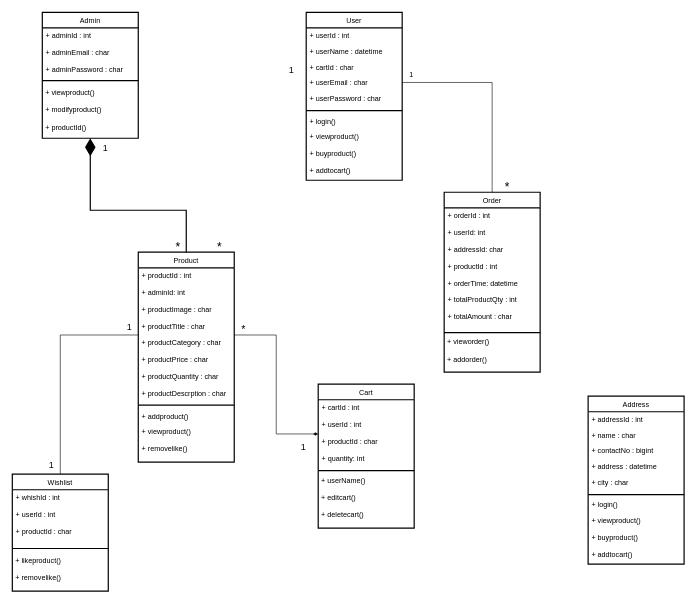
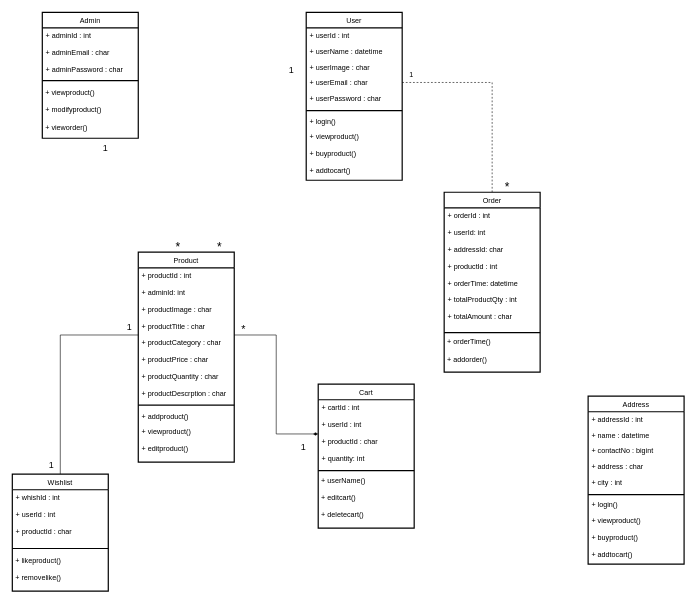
  <mxCell id="0" />
  <mxCell id="1" parent="0" />
  <mxCell id="2" value="Product" style="swimlane;fontStyle=0;align=center;verticalAlign=top;childLayout=stackLayout;horizontal=1;startSize=26;horizontalStack=0;resizeParent=1;resizeLast=0;collapsible=1;marginBottom=0;rounded=0;shadow=0;strokeWidth=2;movable=1;resizable=1;rotatable=1;deletable=1;editable=1;locked=0;connectable=1;" parent="1" vertex="1"><mxGeometry x="230" y="420" width="160" height="350" as="geometry"><mxRectangle x="130" y="380" width="160" height="26" as="alternateBounds" /></mxGeometry></mxCell>
  <mxCell id="3" value="+ productId : int&#10;&#10;+ adminId: int&#10;&#10;+ productImage : char&#10;&#10;+ productTitle : char&#10;&#10;+ productCategory : char&#10;&#10;+ productPrice : char&#10;&#10;+ productQuantity : char&#10;&#10;+ productDescrption : char&#10;&#10;&#10;&#10;&#10; " style="text;align=left;verticalAlign=top;spacingLeft=4;spacingRight=4;overflow=hidden;rotatable=1;points=[[0,0.5],[1,0.5]];portConstraint=eastwest;movable=1;resizable=1;deletable=1;editable=1;locked=0;connectable=1;strokeWidth=2;fontStyle=0" parent="2" vertex="1"><mxGeometry y="26" width="160" height="224" as="geometry" /></mxCell>
  <mxCell id="4" value="" style="line;html=1;strokeWidth=2;align=left;verticalAlign=middle;spacingTop=-1;spacingLeft=3;spacingRight=3;rotatable=1;labelPosition=right;points=[];portConstraint=eastwest;movable=1;resizable=1;deletable=1;editable=1;locked=0;connectable=1;fontStyle=0" parent="2" vertex="1"><mxGeometry y="250" width="160" height="10" as="geometry" /></mxCell>
  <mxCell id="5" value="+ addproduct()" style="text;align=left;verticalAlign=top;spacingLeft=4;spacingRight=4;overflow=hidden;rotatable=1;points=[[0,0.5],[1,0.5]];portConstraint=eastwest;fontStyle=0;movable=1;resizable=1;deletable=1;editable=1;locked=0;connectable=1;strokeWidth=2;" parent="2" vertex="1"><mxGeometry y="260" width="160" height="26" as="geometry" /></mxCell>
- <mxCell id="6" value="+ viewproduct()&#10;&#10;+ removelike()" style="text;align=left;verticalAlign=top;spacingLeft=4;spacingRight=4;overflow=hidden;rotatable=1;points=[[0,0.5],[1,0.5]];portConstraint=eastwest;movable=1;resizable=1;deletable=1;editable=1;locked=0;connectable=1;strokeWidth=2;fontStyle=0" parent="2" vertex="1"><mxGeometry y="286" width="160" height="54" as="geometry" /></mxCell>
+ <mxCell id="6" value="+ viewproduct()&#10;&#10;+ editproduct()" style="text;align=left;verticalAlign=top;spacingLeft=4;spacingRight=4;overflow=hidden;rotatable=1;points=[[0,0.5],[1,0.5]];portConstraint=eastwest;movable=1;resizable=1;deletable=1;editable=1;locked=0;connectable=1;strokeWidth=2;fontStyle=0" parent="2" vertex="1"><mxGeometry y="286" width="160" height="54" as="geometry" /></mxCell>
  <mxCell id="7" value="User" style="swimlane;fontStyle=0;align=center;verticalAlign=top;childLayout=stackLayout;horizontal=1;startSize=26;horizontalStack=0;resizeParent=1;resizeLast=0;collapsible=1;marginBottom=0;rounded=0;shadow=0;strokeWidth=2;movable=1;resizable=1;rotatable=1;deletable=1;editable=1;locked=0;connectable=1;" parent="1" vertex="1"><mxGeometry x="510" y="20" width="160" height="280" as="geometry"><mxRectangle x="550" y="140" width="160" height="26" as="alternateBounds" /></mxGeometry></mxCell>
  <mxCell id="8" value="+ userId : int" style="text;align=left;verticalAlign=top;spacingLeft=4;spacingRight=4;overflow=hidden;rotatable=1;points=[[0,0.5],[1,0.5]];portConstraint=eastwest;movable=1;resizable=1;deletable=1;editable=1;locked=0;connectable=1;strokeWidth=2;fontStyle=0" parent="7" vertex="1"><mxGeometry y="26" width="160" height="26" as="geometry" /></mxCell>
  <mxCell id="9" value="+ userName : datetime" style="text;align=left;verticalAlign=top;spacingLeft=4;spacingRight=4;overflow=hidden;rotatable=1;points=[[0,0.5],[1,0.5]];portConstraint=eastwest;rounded=0;shadow=0;html=0;movable=1;resizable=1;deletable=1;editable=1;locked=0;connectable=1;strokeWidth=2;fontStyle=0" parent="7" vertex="1"><mxGeometry y="52" width="160" height="26" as="geometry" /></mxCell>
- <mxCell id="10" value="+ cartId : char" style="text;align=left;verticalAlign=top;spacingLeft=4;spacingRight=4;overflow=hidden;rotatable=1;points=[[0,0.5],[1,0.5]];portConstraint=eastwest;rounded=0;shadow=0;html=0;movable=1;resizable=1;deletable=1;editable=1;locked=0;connectable=1;strokeWidth=2;fontStyle=0" parent="7" vertex="1"><mxGeometry y="78" width="160" height="26" as="geometry" /></mxCell>
+ <mxCell id="10" value="+ userImage : char" style="text;align=left;verticalAlign=top;spacingLeft=4;spacingRight=4;overflow=hidden;rotatable=1;points=[[0,0.5],[1,0.5]];portConstraint=eastwest;rounded=0;shadow=0;html=0;movable=1;resizable=1;deletable=1;editable=1;locked=0;connectable=1;strokeWidth=2;fontStyle=0" parent="7" vertex="1"><mxGeometry y="78" width="160" height="26" as="geometry" /></mxCell>
  <mxCell id="11" value="+ userEmail : char" style="text;align=left;verticalAlign=top;spacingLeft=4;spacingRight=4;overflow=hidden;rotatable=1;points=[[0,0.5],[1,0.5]];portConstraint=eastwest;rounded=0;shadow=0;html=0;movable=1;resizable=1;deletable=1;editable=1;locked=0;connectable=1;strokeWidth=2;fontStyle=0" parent="7" vertex="1"><mxGeometry y="104" width="160" height="26" as="geometry" /></mxCell>
  <mxCell id="12" value="+ userPassword : char&#10;" style="text;align=left;verticalAlign=top;spacingLeft=4;spacingRight=4;overflow=hidden;rotatable=1;points=[[0,0.5],[1,0.5]];portConstraint=eastwest;rounded=0;shadow=0;html=0;movable=1;resizable=1;deletable=1;editable=1;locked=0;connectable=1;strokeWidth=2;fontStyle=0" parent="7" vertex="1"><mxGeometry y="130" width="160" height="30" as="geometry" /></mxCell>
  <mxCell id="13" value="" style="line;html=1;strokeWidth=2;align=left;verticalAlign=middle;spacingTop=-1;spacingLeft=3;spacingRight=3;rotatable=1;labelPosition=right;points=[];portConstraint=eastwest;movable=1;resizable=1;deletable=1;editable=1;locked=0;connectable=1;fontStyle=0" parent="7" vertex="1"><mxGeometry y="160" width="160" height="8" as="geometry" /></mxCell>
  <mxCell id="14" value="+ login()" style="text;align=left;verticalAlign=top;spacingLeft=4;spacingRight=4;overflow=hidden;rotatable=1;points=[[0,0.5],[1,0.5]];portConstraint=eastwest;movable=1;resizable=1;deletable=1;editable=1;locked=0;connectable=1;strokeWidth=2;fontStyle=0" parent="7" vertex="1"><mxGeometry y="168" width="160" height="26" as="geometry" /></mxCell>
  <mxCell id="15" value="+ viewproduct()&#10;&#10;+ buyproduct()&#10;&#10;+ addtocart()" style="text;align=left;verticalAlign=top;spacingLeft=4;spacingRight=4;overflow=hidden;rotatable=1;points=[[0,0.5],[1,0.5]];portConstraint=eastwest;movable=1;resizable=1;deletable=1;editable=1;locked=0;connectable=1;strokeWidth=2;fontStyle=0" parent="7" vertex="1"><mxGeometry y="194" width="160" height="86" as="geometry" /></mxCell>
- <mxCell id="16" style="edgeStyle=orthogonalEdgeStyle;rounded=0;orthogonalLoop=1;jettySize=auto;html=1;exitX=0.5;exitY=0;exitDx=0;exitDy=0;entryX=1;entryY=0.5;entryDx=0;entryDy=0;endArrow=none;endFill=0;" edge="1" parent="1" source="17" target="11"><mxGeometry relative="1" as="geometry" /></mxCell>
+ <mxCell id="16" style="edgeStyle=orthogonalEdgeStyle;rounded=0;orthogonalLoop=1;jettySize=auto;html=1;exitX=0.5;exitY=0;exitDx=0;exitDy=0;entryX=1;entryY=0.5;entryDx=0;entryDy=0;endArrow=none;endFill=0;dashed=1;" edge="1" parent="1" source="17" target="11"><mxGeometry relative="1" as="geometry" /></mxCell>
  <mxCell id="17" value="Order" style="swimlane;fontStyle=0;align=center;verticalAlign=top;childLayout=stackLayout;horizontal=1;startSize=26;horizontalStack=0;resizeParent=1;resizeLast=0;collapsible=1;marginBottom=0;rounded=0;shadow=0;strokeWidth=2;movable=1;resizable=1;rotatable=1;deletable=1;editable=1;locked=0;connectable=1;" parent="1" vertex="1"><mxGeometry x="740" y="320" width="160" height="300" as="geometry"><mxRectangle x="340" y="380" width="170" height="26" as="alternateBounds" /></mxGeometry></mxCell>
  <mxCell id="18" value="+ orderId : int&#10;&#10;+ userId: int&#10;&#10;+ addressId: char&#10;&#10;+ productId : int&#10;&#10;+ orderTime: datetime&#10;&#10;+ totalProductQty : int&#10;&#10;+ totalAmount : char&#10;&#10;&#10;" style="text;align=left;verticalAlign=top;spacingLeft=4;spacingRight=4;overflow=hidden;rotatable=1;points=[[0,0.5],[1,0.5]];portConstraint=eastwest;movable=1;resizable=1;deletable=1;editable=1;locked=0;connectable=1;strokeWidth=2;fontStyle=0" parent="17" vertex="1"><mxGeometry y="26" width="160" height="204" as="geometry" /></mxCell>
  <mxCell id="19" value="" style="line;html=1;strokeWidth=2;align=left;verticalAlign=middle;spacingTop=-1;spacingLeft=3;spacingRight=3;rotatable=1;labelPosition=right;points=[];portConstraint=eastwest;movable=1;resizable=1;deletable=1;editable=1;locked=0;connectable=1;fontStyle=0" parent="17" vertex="1"><mxGeometry y="230" width="160" height="8" as="geometry" /></mxCell>
- <mxCell id="20" value="&lt;div style=&quot;&quot;&gt;&lt;span style=&quot;background-color: initial;&quot;&gt;&amp;nbsp;+ vieworder()&lt;/span&gt;&lt;/div&gt;&lt;div style=&quot;&quot;&gt;&lt;span style=&quot;background-color: initial;&quot;&gt;&lt;br&gt;&lt;/span&gt;&lt;/div&gt;&lt;div style=&quot;&quot;&gt;&lt;span style=&quot;background-color: initial;&quot;&gt;&amp;nbsp;+ addorder()&lt;/span&gt;&lt;/div&gt;" style="text;html=1;align=left;verticalAlign=middle;resizable=1;points=[];autosize=1;strokeColor=none;fillColor=none;movable=1;rotatable=1;deletable=1;editable=1;locked=0;connectable=1;strokeWidth=2;fontStyle=0" parent="17" vertex="1"><mxGeometry y="238" width="160" height="52" as="geometry" /></mxCell>
+ <mxCell id="20" value="&lt;div style=&quot;&quot;&gt;&lt;span style=&quot;background-color: initial;&quot;&gt;&amp;nbsp;+ orderTime()&lt;/span&gt;&lt;/div&gt;&lt;div style=&quot;&quot;&gt;&lt;span style=&quot;background-color: initial;&quot;&gt;&lt;br&gt;&lt;/span&gt;&lt;/div&gt;&lt;div style=&quot;&quot;&gt;&lt;span style=&quot;background-color: initial;&quot;&gt;&amp;nbsp;+ addorder()&lt;/span&gt;&lt;/div&gt;" style="text;html=1;align=left;verticalAlign=middle;resizable=1;points=[];autosize=1;strokeColor=none;fillColor=none;movable=1;rotatable=1;deletable=1;editable=1;locked=0;connectable=1;strokeWidth=2;fontStyle=0" parent="17" vertex="1"><mxGeometry y="238" width="160" height="52" as="geometry" /></mxCell>
  <mxCell id="21" value="Admin" style="swimlane;fontStyle=0;align=center;verticalAlign=top;childLayout=stackLayout;horizontal=1;startSize=26;horizontalStack=0;resizeParent=1;resizeLast=0;collapsible=1;marginBottom=0;rounded=0;shadow=0;strokeWidth=2;movable=1;resizable=1;rotatable=1;deletable=1;editable=1;locked=0;connectable=1;" parent="1" vertex="1"><mxGeometry x="70" y="20" width="160" height="210" as="geometry"><mxRectangle x="340" y="380" width="170" height="26" as="alternateBounds" /></mxGeometry></mxCell>
  <mxCell id="22" value="+ adminId : int&#10;&#10;+ adminEmail : char&#10;&#10;+ adminPassword : char&#10;" style="text;align=left;verticalAlign=top;spacingLeft=4;spacingRight=4;overflow=hidden;rotatable=1;points=[[0,0.5],[1,0.5]];portConstraint=eastwest;movable=1;resizable=1;deletable=1;editable=1;locked=0;connectable=1;strokeWidth=2;fontStyle=0" parent="21" vertex="1"><mxGeometry y="26" width="160" height="84" as="geometry" /></mxCell>
  <mxCell id="23" value="" style="line;html=1;strokeWidth=2;align=left;verticalAlign=middle;spacingTop=-1;spacingLeft=3;spacingRight=3;rotatable=1;labelPosition=right;points=[];portConstraint=eastwest;movable=1;resizable=1;deletable=1;editable=1;locked=0;connectable=1;fontStyle=0" parent="21" vertex="1"><mxGeometry y="110" width="160" height="8" as="geometry" /></mxCell>
- <mxCell id="24" value="&lt;font style=&quot;font-size: 12px;&quot;&gt;&amp;nbsp;+ viewproduct()&lt;br&gt;&lt;br&gt;&amp;nbsp;+ modifyproduct()&lt;br&gt;&lt;br&gt;&amp;nbsp;+ productId()&lt;/font&gt;" style="text;html=1;align=left;verticalAlign=middle;resizable=1;points=[];autosize=1;strokeColor=none;fillColor=none;strokeWidth=2;movable=1;rotatable=1;deletable=1;editable=1;locked=0;connectable=1;fontStyle=0" parent="21" vertex="1"><mxGeometry y="118" width="160" height="90" as="geometry" /></mxCell>
+ <mxCell id="24" value="&lt;font style=&quot;font-size: 12px;&quot;&gt;&amp;nbsp;+ viewproduct()&lt;br&gt;&lt;br&gt;&amp;nbsp;+ modifyproduct()&lt;br&gt;&lt;br&gt;&amp;nbsp;+ vieworder()&lt;/font&gt;" style="text;html=1;align=left;verticalAlign=middle;resizable=1;points=[];autosize=1;strokeColor=none;fillColor=none;strokeWidth=2;movable=1;rotatable=1;deletable=1;editable=1;locked=0;connectable=1;fontStyle=0" parent="21" vertex="1"><mxGeometry y="118" width="160" height="90" as="geometry" /></mxCell>
  <mxCell id="25" value="Cart" style="swimlane;fontStyle=0;align=center;verticalAlign=top;childLayout=stackLayout;horizontal=1;startSize=26;horizontalStack=0;resizeParent=1;resizeLast=0;collapsible=1;marginBottom=0;rounded=0;shadow=0;strokeWidth=2;movable=1;resizable=1;rotatable=1;deletable=1;editable=1;locked=0;connectable=1;" parent="1" vertex="1"><mxGeometry x="530" y="640" width="160" height="240" as="geometry"><mxRectangle x="340" y="380" width="170" height="26" as="alternateBounds" /></mxGeometry></mxCell>
  <mxCell id="26" value="+ cartId : int&#10;&#10;+ userId : int&#10;&#10;+ productId : char&#10;&#10;+ quantity: int&#10;" style="text;align=left;verticalAlign=top;spacingLeft=4;spacingRight=4;overflow=hidden;rotatable=1;points=[[0,0.5],[1,0.5]];portConstraint=eastwest;movable=1;resizable=1;deletable=1;editable=1;locked=0;connectable=1;strokeWidth=2;fontStyle=0" parent="25" vertex="1"><mxGeometry y="26" width="160" height="114" as="geometry" /></mxCell>
  <mxCell id="27" value="" style="line;html=1;strokeWidth=2;align=left;verticalAlign=middle;spacingTop=-1;spacingLeft=3;spacingRight=3;rotatable=1;labelPosition=right;points=[];portConstraint=eastwest;movable=1;resizable=1;deletable=1;editable=1;locked=0;connectable=1;fontStyle=0" parent="25" vertex="1"><mxGeometry y="140" width="160" height="8" as="geometry" /></mxCell>
  <mxCell id="28" value="&lt;div style=&quot;&quot;&gt;&lt;span style=&quot;background-color: initial;&quot;&gt;&amp;nbsp;+ userName()&lt;/span&gt;&lt;/div&gt;&lt;div style=&quot;&quot;&gt;&lt;span style=&quot;background-color: initial;&quot;&gt;&lt;br&gt;&lt;/span&gt;&lt;/div&gt;&lt;div style=&quot;&quot;&gt;&lt;span style=&quot;background-color: initial;&quot;&gt;&amp;nbsp;+ editcart()&lt;/span&gt;&lt;/div&gt;&lt;div style=&quot;&quot;&gt;&lt;span style=&quot;background-color: initial;&quot;&gt;&lt;br&gt;&lt;/span&gt;&lt;/div&gt;&lt;div style=&quot;&quot;&gt;&lt;span style=&quot;background-color: initial;&quot;&gt;&amp;nbsp;+ deletecart()&lt;/span&gt;&lt;/div&gt;" style="text;html=1;align=left;verticalAlign=middle;resizable=1;points=[];autosize=1;strokeColor=none;fillColor=none;movable=1;rotatable=1;deletable=1;editable=1;locked=0;connectable=1;strokeWidth=2;fontStyle=0" parent="25" vertex="1"><mxGeometry y="148" width="160" height="82" as="geometry" /></mxCell>
  <mxCell id="29" style="edgeStyle=orthogonalEdgeStyle;rounded=0;orthogonalLoop=1;jettySize=auto;html=1;exitX=0.5;exitY=0;exitDx=0;exitDy=0;entryX=0;entryY=0.5;entryDx=0;entryDy=0;endArrow=none;endFill=0;" edge="1" parent="1" source="30" target="3"><mxGeometry relative="1" as="geometry" /></mxCell>
  <mxCell id="30" value="Wishlist" style="swimlane;fontStyle=0;align=center;verticalAlign=top;childLayout=stackLayout;horizontal=1;startSize=26;horizontalStack=0;resizeParent=1;resizeLast=0;collapsible=1;marginBottom=0;rounded=0;shadow=0;strokeWidth=2;movable=1;resizable=1;rotatable=1;deletable=1;editable=1;locked=0;connectable=1;" parent="1" vertex="1"><mxGeometry x="20" y="790" width="160" height="195" as="geometry"><mxRectangle x="340" y="380" width="170" height="26" as="alternateBounds" /></mxGeometry></mxCell>
  <mxCell id="31" value="+ whishId : int&#10;&#10;+ userId : int&#10;&#10;+ productId : char&#10;" style="text;align=left;verticalAlign=top;spacingLeft=4;spacingRight=4;overflow=hidden;rotatable=1;points=[[0,0.5],[1,0.5]];portConstraint=eastwest;movable=1;resizable=1;deletable=1;editable=1;locked=0;connectable=1;strokeWidth=2;fontStyle=0" parent="30" vertex="1"><mxGeometry y="26" width="160" height="94" as="geometry" /></mxCell>
  <mxCell id="32" value="" style="line;html=1;strokeWidth=2;align=left;verticalAlign=middle;spacingTop=-1;spacingLeft=3;spacingRight=3;rotatable=1;labelPosition=right;points=[];portConstraint=eastwest;movable=1;resizable=1;deletable=1;editable=1;locked=0;connectable=1;fontStyle=0" parent="30" vertex="1"><mxGeometry y="120" width="160" height="8" as="geometry" /></mxCell>
  <mxCell id="33" value="&lt;div style=&quot;&quot;&gt;&lt;span style=&quot;background-color: initial;&quot;&gt;&amp;nbsp;+ likeproduct()&lt;/span&gt;&lt;/div&gt;&lt;div style=&quot;&quot;&gt;&lt;span style=&quot;background-color: initial;&quot;&gt;&lt;br&gt;&lt;/span&gt;&lt;/div&gt;&lt;div style=&quot;&quot;&gt;&lt;span style=&quot;background-color: initial;&quot;&gt;&amp;nbsp;+ removelike()&lt;/span&gt;&lt;/div&gt;" style="text;html=1;align=left;verticalAlign=middle;resizable=1;points=[];autosize=1;strokeColor=none;fillColor=none;movable=1;rotatable=1;deletable=1;editable=1;locked=0;connectable=1;strokeWidth=2;fontStyle=0" parent="30" vertex="1"><mxGeometry y="128" width="160" height="60" as="geometry" /></mxCell>
- <mxCell id="34" value="" style="endArrow=diamondThin;endFill=1;endSize=24;html=1;rounded=0;exitX=0.5;exitY=0;exitDx=0;exitDy=0;strokeWidth=2;startArrow=none;startFill=0;edgeStyle=orthogonalEdgeStyle;fontSize=10;entryX=0.5;entryY=1;entryDx=0;entryDy=0;" parent="1" source="2" edge="1" target="21"><mxGeometry width="160" relative="1" as="geometry"><mxPoint x="450" y="700" as="sourcePoint" /><mxPoint x="160" y="280" as="targetPoint" /><Array as="points"><mxPoint x="310" y="350" /><mxPoint x="150" y="350" /></Array></mxGeometry></mxCell>
  <mxCell id="35" value="1" style="text;html=1;align=center;verticalAlign=middle;resizable=0;points=[];autosize=1;strokeColor=none;fillColor=none;fontSize=15;" parent="1" vertex="1"><mxGeometry x="160" y="230" width="30" height="30" as="geometry" /></mxCell>
  <mxCell id="36" value="*" style="text;html=1;align=center;verticalAlign=middle;resizable=0;points=[];autosize=1;strokeColor=none;fillColor=none;strokeWidth=1;fontSize=20;" parent="1" vertex="1"><mxGeometry x="281" y="390" width="30" height="40" as="geometry" /></mxCell>
  <mxCell id="37" value="1" style="text;html=1;align=center;verticalAlign=middle;resizable=0;points=[];autosize=1;strokeColor=none;fillColor=none;fontSize=15;" parent="1" vertex="1"><mxGeometry x="470" y="100" width="30" height="30" as="geometry" /></mxCell>
  <mxCell id="38" value="Address" style="swimlane;fontStyle=0;align=center;verticalAlign=top;childLayout=stackLayout;horizontal=1;startSize=26;horizontalStack=0;resizeParent=1;resizeLast=0;collapsible=1;marginBottom=0;rounded=0;shadow=0;strokeWidth=2;movable=1;resizable=1;rotatable=1;deletable=1;editable=1;locked=0;connectable=1;" vertex="1" parent="1"><mxGeometry x="980" y="660" width="160" height="280" as="geometry"><mxRectangle x="550" y="140" width="160" height="26" as="alternateBounds" /></mxGeometry></mxCell>
  <mxCell id="39" value="+ addressId : int" style="text;align=left;verticalAlign=top;spacingLeft=4;spacingRight=4;overflow=hidden;rotatable=1;points=[[0,0.5],[1,0.5]];portConstraint=eastwest;movable=1;resizable=1;deletable=1;editable=1;locked=0;connectable=1;strokeWidth=2;fontStyle=0" vertex="1" parent="38"><mxGeometry y="26" width="160" height="26" as="geometry" /></mxCell>
- <mxCell id="40" value="+ name : char" style="text;align=left;verticalAlign=top;spacingLeft=4;spacingRight=4;overflow=hidden;rotatable=1;points=[[0,0.5],[1,0.5]];portConstraint=eastwest;rounded=0;shadow=0;html=0;movable=1;resizable=1;deletable=1;editable=1;locked=0;connectable=1;strokeWidth=2;fontStyle=0" vertex="1" parent="38"><mxGeometry y="52" width="160" height="26" as="geometry" /></mxCell>
+ <mxCell id="40" value="+ name : datetime" style="text;align=left;verticalAlign=top;spacingLeft=4;spacingRight=4;overflow=hidden;rotatable=1;points=[[0,0.5],[1,0.5]];portConstraint=eastwest;rounded=0;shadow=0;html=0;movable=1;resizable=1;deletable=1;editable=1;locked=0;connectable=1;strokeWidth=2;fontStyle=0" vertex="1" parent="38"><mxGeometry y="52" width="160" height="26" as="geometry" /></mxCell>
  <mxCell id="41" value="+ contactNo : bigint" style="text;align=left;verticalAlign=top;spacingLeft=4;spacingRight=4;overflow=hidden;rotatable=1;points=[[0,0.5],[1,0.5]];portConstraint=eastwest;rounded=0;shadow=0;html=0;movable=1;resizable=1;deletable=1;editable=1;locked=0;connectable=1;strokeWidth=2;fontStyle=0" vertex="1" parent="38"><mxGeometry y="78" width="160" height="26" as="geometry" /></mxCell>
- <mxCell id="42" value="+ address : datetime" style="text;align=left;verticalAlign=top;spacingLeft=4;spacingRight=4;overflow=hidden;rotatable=1;points=[[0,0.5],[1,0.5]];portConstraint=eastwest;rounded=0;shadow=0;html=0;movable=1;resizable=1;deletable=1;editable=1;locked=0;connectable=1;strokeWidth=2;fontStyle=0" vertex="1" parent="38"><mxGeometry y="104" width="160" height="26" as="geometry" /></mxCell>
- <mxCell id="43" value="+ city : char&#10;" style="text;align=left;verticalAlign=top;spacingLeft=4;spacingRight=4;overflow=hidden;rotatable=1;points=[[0,0.5],[1,0.5]];portConstraint=eastwest;rounded=0;shadow=0;html=0;movable=1;resizable=1;deletable=1;editable=1;locked=0;connectable=1;strokeWidth=2;fontStyle=0" vertex="1" parent="38"><mxGeometry y="130" width="160" height="30" as="geometry" /></mxCell>
+ <mxCell id="42" value="+ address : char" style="text;align=left;verticalAlign=top;spacingLeft=4;spacingRight=4;overflow=hidden;rotatable=1;points=[[0,0.5],[1,0.5]];portConstraint=eastwest;rounded=0;shadow=0;html=0;movable=1;resizable=1;deletable=1;editable=1;locked=0;connectable=1;strokeWidth=2;fontStyle=0" vertex="1" parent="38"><mxGeometry y="104" width="160" height="26" as="geometry" /></mxCell>
+ <mxCell id="43" value="+ city : int&#10;" style="text;align=left;verticalAlign=top;spacingLeft=4;spacingRight=4;overflow=hidden;rotatable=1;points=[[0,0.5],[1,0.5]];portConstraint=eastwest;rounded=0;shadow=0;html=0;movable=1;resizable=1;deletable=1;editable=1;locked=0;connectable=1;strokeWidth=2;fontStyle=0" vertex="1" parent="38"><mxGeometry y="130" width="160" height="30" as="geometry" /></mxCell>
  <mxCell id="44" value="" style="line;html=1;strokeWidth=2;align=left;verticalAlign=middle;spacingTop=-1;spacingLeft=3;spacingRight=3;rotatable=1;labelPosition=right;points=[];portConstraint=eastwest;movable=1;resizable=1;deletable=1;editable=1;locked=0;connectable=1;fontStyle=0" vertex="1" parent="38"><mxGeometry y="160" width="160" height="8" as="geometry" /></mxCell>
  <mxCell id="45" value="+ login()" style="text;align=left;verticalAlign=top;spacingLeft=4;spacingRight=4;overflow=hidden;rotatable=1;points=[[0,0.5],[1,0.5]];portConstraint=eastwest;movable=1;resizable=1;deletable=1;editable=1;locked=0;connectable=1;strokeWidth=2;fontStyle=0" vertex="1" parent="38"><mxGeometry y="168" width="160" height="26" as="geometry" /></mxCell>
  <mxCell id="46" value="+ viewproduct()&#10;&#10;+ buyproduct()&#10;&#10;+ addtocart()" style="text;align=left;verticalAlign=top;spacingLeft=4;spacingRight=4;overflow=hidden;rotatable=1;points=[[0,0.5],[1,0.5]];portConstraint=eastwest;movable=1;resizable=1;deletable=1;editable=1;locked=0;connectable=1;strokeWidth=2;fontStyle=0" vertex="1" parent="38"><mxGeometry y="194" width="160" height="86" as="geometry" /></mxCell>
  <mxCell id="47" value="*" style="text;html=1;align=center;verticalAlign=middle;resizable=0;points=[];autosize=1;strokeColor=none;fillColor=none;fontSize=20;" vertex="1" parent="1"><mxGeometry x="350" y="390" width="30" height="40" as="geometry" /></mxCell>
  <mxCell id="48" value="1" style="text;html=1;align=center;verticalAlign=middle;resizable=0;points=[];autosize=1;strokeColor=none;fillColor=none;fontSize=15;" vertex="1" parent="1"><mxGeometry x="70" y="760" width="30" height="30" as="geometry" /></mxCell>
  <mxCell id="49" value="1" style="text;html=1;align=center;verticalAlign=middle;resizable=0;points=[];autosize=1;strokeColor=none;fillColor=none;fontSize=15;" vertex="1" parent="1"><mxGeometry x="200" y="530" width="30" height="30" as="geometry" /></mxCell>
  <mxCell id="50" style="edgeStyle=orthogonalEdgeStyle;rounded=0;orthogonalLoop=1;jettySize=auto;html=1;exitX=1;exitY=0.5;exitDx=0;exitDy=0;entryX=0;entryY=0.5;entryDx=0;entryDy=0;endArrow=diamondThin;endFill=1;strokeWidth=1;fontSize=15;" edge="1" parent="1" source="3" target="26"><mxGeometry relative="1" as="geometry" /></mxCell>
  <mxCell id="51" value="1" style="text;html=1;align=center;verticalAlign=middle;resizable=0;points=[];autosize=1;strokeColor=none;fillColor=none;fontSize=15;" vertex="1" parent="1"><mxGeometry x="490" y="730" width="30" height="30" as="geometry" /></mxCell>
  <mxCell id="52" value="*" style="text;html=1;align=center;verticalAlign=middle;resizable=0;points=[];autosize=1;strokeColor=none;fillColor=none;fontSize=18;" vertex="1" parent="1"><mxGeometry x="390" y="530" width="30" height="40" as="geometry" /></mxCell>
  <mxCell id="53" value="1" style="text;html=1;align=center;verticalAlign=middle;resizable=0;points=[];autosize=1;strokeColor=none;fillColor=none;" vertex="1" parent="1"><mxGeometry x="670" y="110" width="30" height="30" as="geometry" /></mxCell>
  <mxCell id="54" value="*" style="text;html=1;align=center;verticalAlign=middle;resizable=0;points=[];autosize=1;strokeColor=none;fillColor=none;fontSize=20;" vertex="1" parent="1"><mxGeometry x="830" y="290" width="30" height="40" as="geometry" /></mxCell>
